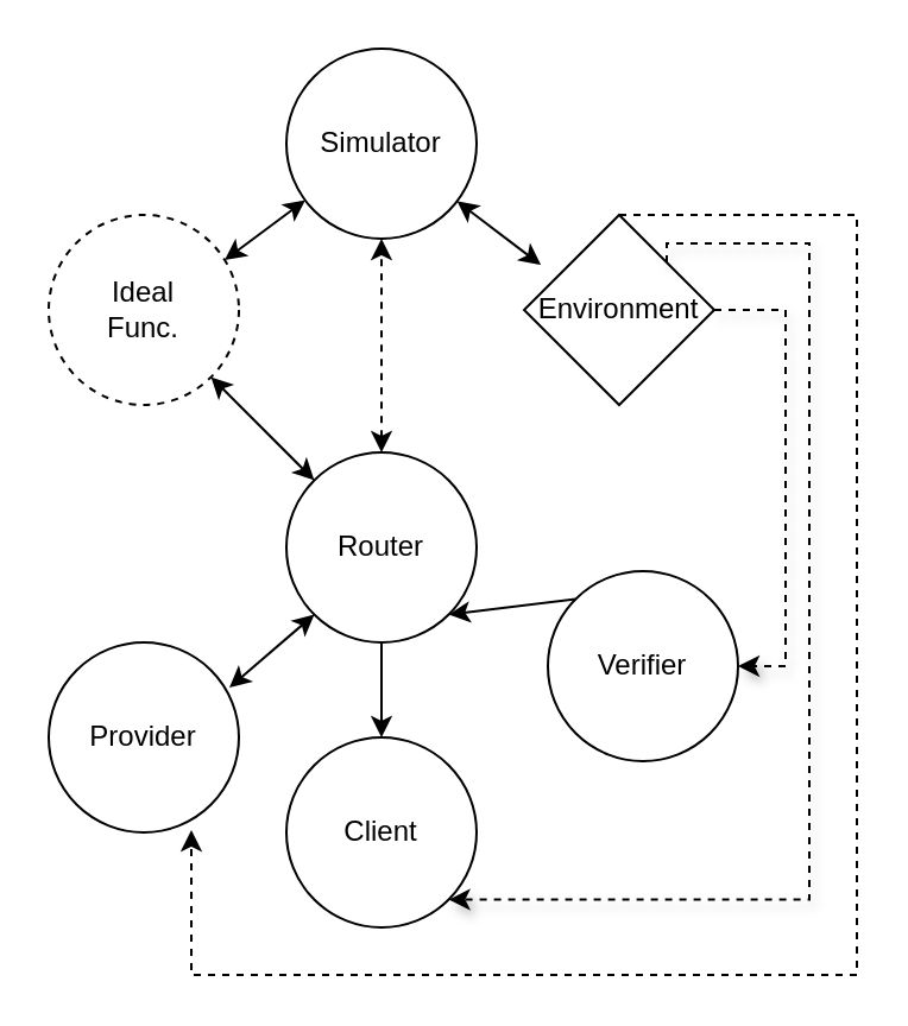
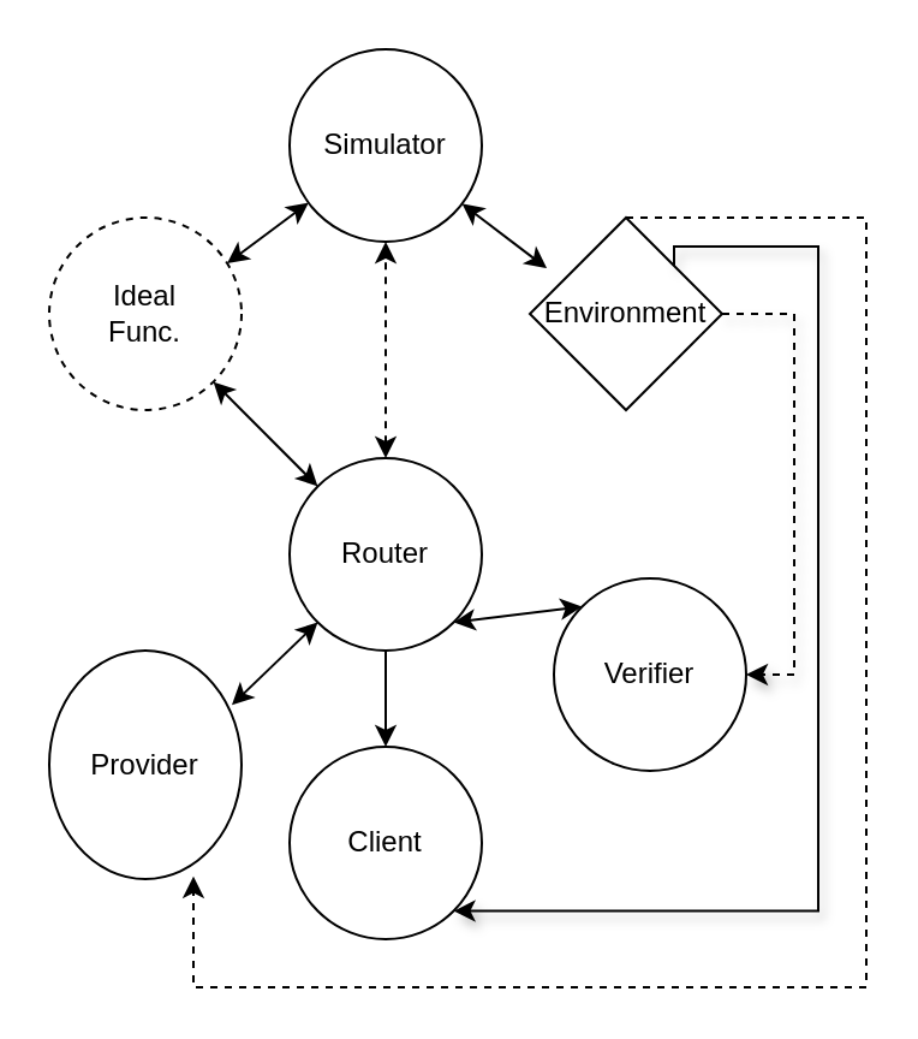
  <mxCell id="0" />
  <mxCell id="1" parent="0" />
- <mxCell id="2" value="Provider" style="ellipse;whiteSpace=wrap;html=1;aspect=fixed;" vertex="1" parent="1"><mxGeometry x="20" y="270" width="80" height="80" as="geometry" /></mxCell>
+ <mxCell id="2" value="Provider" style="ellipse;whiteSpace=wrap;html=1;aspect=fixed;" vertex="1" parent="1"><mxGeometry x="20" y="270" width="80" height="95" as="geometry" /></mxCell>
  <mxCell id="3" value="" style="edgeStyle=orthogonalEdgeStyle;rounded=0;orthogonalLoop=1;jettySize=auto;html=1;endArrow=none;endFill=1;startArrow=classic;startFill=1;" edge="1" parent="1" source="4" target="6"><mxGeometry relative="1" as="geometry" /></mxCell>
  <mxCell id="4" value="Client" style="ellipse;whiteSpace=wrap;html=1;aspect=fixed;" vertex="1" parent="1"><mxGeometry x="120" y="310" width="80" height="80" as="geometry" /></mxCell>
  <mxCell id="5" value="" style="edgeStyle=orthogonalEdgeStyle;rounded=0;orthogonalLoop=1;jettySize=auto;html=1;startArrow=classic;startFill=1;dashed=1;" edge="1" parent="1" source="6" target="11"><mxGeometry relative="1" as="geometry" /></mxCell>
  <mxCell id="6" value="Router" style="ellipse;whiteSpace=wrap;html=1;aspect=fixed;" vertex="1" parent="1"><mxGeometry x="120" y="190" width="80" height="80" as="geometry" /></mxCell>
  <mxCell id="7" value="" style="endArrow=classic;startArrow=classic;html=1;rounded=0;entryX=0;entryY=1;entryDx=0;entryDy=0;exitX=0.95;exitY=0.238;exitDx=0;exitDy=0;exitPerimeter=0;" edge="1" parent="1" source="2" target="6"><mxGeometry width="50" height="50" relative="1" as="geometry"><mxPoint x="80" y="310" as="sourcePoint" /><mxPoint x="120" y="270" as="targetPoint" /></mxGeometry></mxCell>
  <mxCell id="8" value="Verifier" style="ellipse;whiteSpace=wrap;html=1;aspect=fixed;" vertex="1" parent="1"><mxGeometry x="230" y="240" width="80" height="80" as="geometry" /></mxCell>
- <mxCell id="9" value="" style="endArrow=none;startArrow=classic;html=1;rounded=0;exitX=1;exitY=1;exitDx=0;exitDy=0;entryX=0;entryY=0;entryDx=0;entryDy=0;" edge="1" parent="1" source="6" target="8"><mxGeometry width="50" height="50" relative="1" as="geometry"><mxPoint x="200" y="410" as="sourcePoint" /><mxPoint x="250" y="360" as="targetPoint" /></mxGeometry></mxCell>
+ <mxCell id="9" value="" style="endArrow=classic;startArrow=classic;html=1;rounded=0;exitX=1;exitY=1;exitDx=0;exitDy=0;entryX=0;entryY=0;entryDx=0;entryDy=0;" edge="1" parent="1" source="6" target="8"><mxGeometry width="50" height="50" relative="1" as="geometry"><mxPoint x="200" y="410" as="sourcePoint" /><mxPoint x="250" y="360" as="targetPoint" /></mxGeometry></mxCell>
  <mxCell id="10" value="Ideal&lt;br&gt;Func." style="ellipse;whiteSpace=wrap;html=1;aspect=fixed;dashed=1;" vertex="1" parent="1"><mxGeometry x="20" y="90" width="80" height="80" as="geometry" /></mxCell>
  <mxCell id="11" value="Simulator" style="ellipse;whiteSpace=wrap;html=1;aspect=fixed;" vertex="1" parent="1"><mxGeometry x="120" y="20" width="80" height="80" as="geometry" /></mxCell>
  <mxCell id="12" style="edgeStyle=orthogonalEdgeStyle;rounded=0;orthogonalLoop=1;jettySize=auto;html=1;exitX=1;exitY=0.5;exitDx=0;exitDy=0;entryX=1;entryY=0.5;entryDx=0;entryDy=0;shadow=1;dashed=1;" edge="1" parent="1" source="13" target="8"><mxGeometry relative="1" as="geometry" /></mxCell>
  <mxCell id="13" value="Environment" style="rhombus;whiteSpace=wrap;html=1;aspect=fixed;" vertex="1" parent="1"><mxGeometry x="220" y="90" width="80" height="80" as="geometry" /></mxCell>
  <mxCell id="14" value="" style="endArrow=classic;startArrow=classic;html=1;rounded=0;entryX=0;entryY=0;entryDx=0;entryDy=0;" edge="1" parent="1" source="10" target="6"><mxGeometry width="50" height="50" relative="1" as="geometry"><mxPoint x="70" y="180" as="sourcePoint" /><mxPoint x="120" y="130" as="targetPoint" /></mxGeometry></mxCell>
  <mxCell id="15" value="" style="endArrow=classic;startArrow=classic;html=1;rounded=0;exitX=0.925;exitY=0.238;exitDx=0;exitDy=0;exitPerimeter=0;" edge="1" parent="1" source="10" target="11"><mxGeometry width="50" height="50" relative="1" as="geometry"><mxPoint x="10" y="410" as="sourcePoint" /><mxPoint x="60" y="360" as="targetPoint" /></mxGeometry></mxCell>
  <mxCell id="16" value="" style="endArrow=classic;startArrow=classic;html=1;rounded=0;entryX=0.088;entryY=0.263;entryDx=0;entryDy=0;entryPerimeter=0;" edge="1" parent="1" source="11" target="13"><mxGeometry width="50" height="50" relative="1" as="geometry"><mxPoint x="104" y="119" as="sourcePoint" /><mxPoint x="138" y="94" as="targetPoint" /></mxGeometry></mxCell>
- <mxCell id="17" style="edgeStyle=orthogonalEdgeStyle;rounded=0;orthogonalLoop=1;jettySize=auto;html=1;exitX=1;exitY=0;exitDx=0;exitDy=0;shadow=1;dashed=1;entryX=1;entryY=1;entryDx=0;entryDy=0;" edge="1" parent="1" source="13" target="4"><mxGeometry relative="1" as="geometry"><mxPoint x="310" y="140" as="sourcePoint" /><mxPoint x="220" y="360" as="targetPoint" /><Array as="points"><mxPoint x="340" y="102" /><mxPoint x="340" y="378" /></Array></mxGeometry></mxCell>
+ <mxCell id="17" style="edgeStyle=orthogonalEdgeStyle;rounded=0;orthogonalLoop=1;jettySize=auto;html=1;exitX=1;exitY=0;exitDx=0;exitDy=0;shadow=1;dashed=0;entryX=1;entryY=1;entryDx=0;entryDy=0;" edge="1" parent="1" source="13" target="4"><mxGeometry relative="1" as="geometry"><mxPoint x="310" y="140" as="sourcePoint" /><mxPoint x="220" y="360" as="targetPoint" /><Array as="points"><mxPoint x="340" y="102" /><mxPoint x="340" y="378" /></Array></mxGeometry></mxCell>
  <mxCell id="18" value="" style="endArrow=classic;startArrow=none;html=1;rounded=0;exitX=0.5;exitY=0;exitDx=0;exitDy=0;entryX=0.75;entryY=0.988;entryDx=0;entryDy=0;entryPerimeter=0;dashed=1;startFill=0;" edge="1" parent="1" source="13" target="2"><mxGeometry width="50" height="50" relative="1" as="geometry"><mxPoint x="310" y="85" as="sourcePoint" /><mxPoint x="360" y="35" as="targetPoint" /><Array as="points"><mxPoint x="360" y="90" /><mxPoint x="360" y="270" /><mxPoint x="360" y="410" /><mxPoint x="220" y="410" /><mxPoint x="80" y="410" /></Array></mxGeometry></mxCell>
